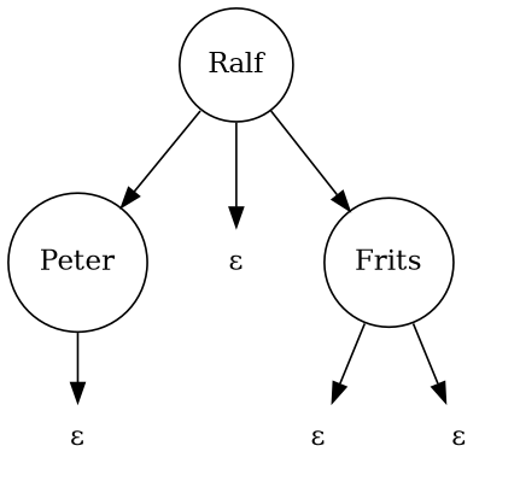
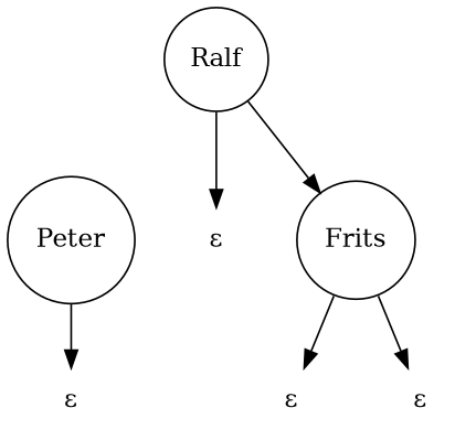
  digraph {
    node [shape=none]
    n1 [label=Ralf shape=circle]
    n2 [label=Peter shape=circle]
    n3 [label="&epsilon;"]
    n4 [label=Frits shape=circle]
    n5 [label="&epsilon;"]
    n6 [label="&epsilon;"]
    n7 [label="&epsilon;"]
-   n1 -> n2
    n1 -> n3
    n1 -> n4
    n2 -> n5
    n4 -> n6
    n4 -> n7
  }
